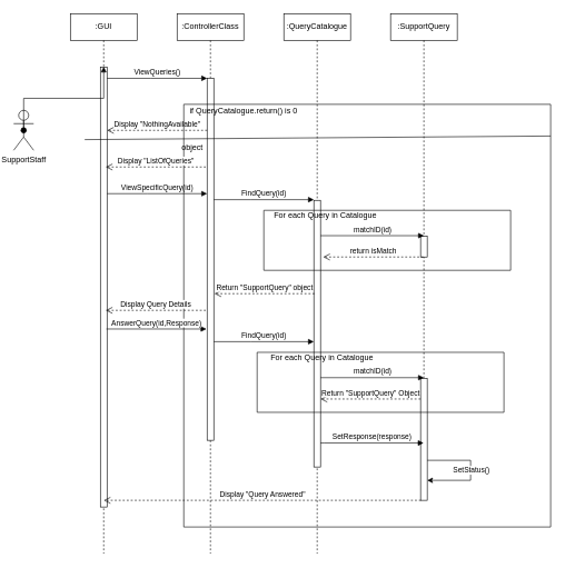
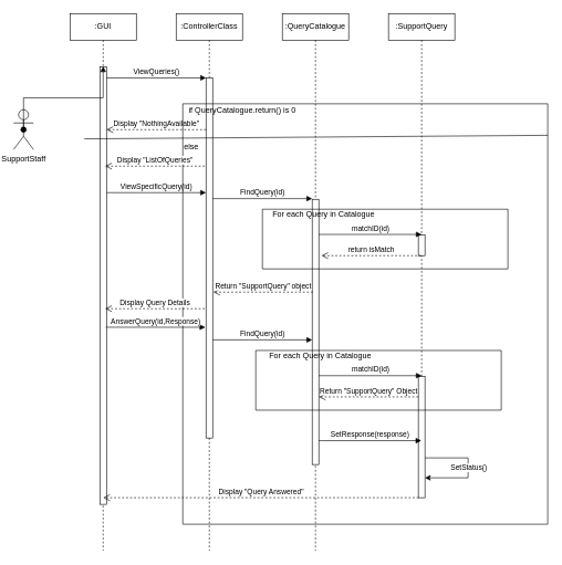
  <mxCell id="0" />
  <mxCell id="1" parent="0" />
  <mxCell id="2" value=":ControllerClass" style="shape=umlLifeline;perimeter=lifelinePerimeter;whiteSpace=wrap;html=1;container=0;dropTarget=0;collapsible=0;recursiveResize=0;outlineConnect=0;portConstraint=eastwest;newEdgeStyle={&quot;edgeStyle&quot;:&quot;elbowEdgeStyle&quot;,&quot;elbow&quot;:&quot;vertical&quot;,&quot;curved&quot;:0,&quot;rounded&quot;:0};" vertex="1" parent="1"><mxGeometry x="265" y="20" width="100" height="810" as="geometry" /></mxCell>
  <mxCell id="3" value="" style="html=1;points=[];perimeter=orthogonalPerimeter;outlineConnect=0;targetShapes=umlLifeline;portConstraint=eastwest;newEdgeStyle={&quot;edgeStyle&quot;:&quot;elbowEdgeStyle&quot;,&quot;elbow&quot;:&quot;vertical&quot;,&quot;curved&quot;:0,&quot;rounded&quot;:0};" vertex="1" parent="2"><mxGeometry x="45" y="97" width="10" height="543" as="geometry" /></mxCell>
  <mxCell id="4" value=":QueryCatalogue" style="shape=umlLifeline;perimeter=lifelinePerimeter;whiteSpace=wrap;html=1;container=0;dropTarget=0;collapsible=0;recursiveResize=0;outlineConnect=0;portConstraint=eastwest;newEdgeStyle={&quot;edgeStyle&quot;:&quot;elbowEdgeStyle&quot;,&quot;elbow&quot;:&quot;vertical&quot;,&quot;curved&quot;:0,&quot;rounded&quot;:0};" vertex="1" parent="1"><mxGeometry x="425" y="20" width="100" height="810" as="geometry" /></mxCell>
  <mxCell id="5" value="" style="html=1;points=[];perimeter=orthogonalPerimeter;outlineConnect=0;targetShapes=umlLifeline;portConstraint=eastwest;newEdgeStyle={&quot;edgeStyle&quot;:&quot;elbowEdgeStyle&quot;,&quot;elbow&quot;:&quot;vertical&quot;,&quot;curved&quot;:0,&quot;rounded&quot;:0};" vertex="1" parent="4"><mxGeometry x="45" y="280" width="10" height="400" as="geometry" /></mxCell>
  <mxCell id="6" value=":SupportQuery" style="shape=umlLifeline;perimeter=lifelinePerimeter;whiteSpace=wrap;html=1;container=0;dropTarget=0;collapsible=0;recursiveResize=0;outlineConnect=0;portConstraint=eastwest;newEdgeStyle={&quot;edgeStyle&quot;:&quot;elbowEdgeStyle&quot;,&quot;elbow&quot;:&quot;vertical&quot;,&quot;curved&quot;:0,&quot;rounded&quot;:0};" vertex="1" parent="1"><mxGeometry x="585" y="20" width="100" height="680" as="geometry" /></mxCell>
  <mxCell id="7" value="" style="html=1;points=[];perimeter=orthogonalPerimeter;outlineConnect=0;targetShapes=umlLifeline;portConstraint=eastwest;newEdgeStyle={&quot;edgeStyle&quot;:&quot;elbowEdgeStyle&quot;,&quot;elbow&quot;:&quot;vertical&quot;,&quot;curved&quot;:0,&quot;rounded&quot;:0};" vertex="1" parent="6"><mxGeometry x="45" y="334" width="10" height="31" as="geometry" /></mxCell>
  <mxCell id="8" value=":GUI" style="shape=umlLifeline;perimeter=lifelinePerimeter;whiteSpace=wrap;html=1;container=0;dropTarget=0;collapsible=0;recursiveResize=0;outlineConnect=0;portConstraint=eastwest;newEdgeStyle={&quot;edgeStyle&quot;:&quot;elbowEdgeStyle&quot;,&quot;elbow&quot;:&quot;vertical&quot;,&quot;curved&quot;:0,&quot;rounded&quot;:0};" vertex="1" parent="1"><mxGeometry x="105" y="20" width="100" height="810" as="geometry" /></mxCell>
  <mxCell id="9" value="" style="html=1;points=[];perimeter=orthogonalPerimeter;outlineConnect=0;targetShapes=umlLifeline;portConstraint=eastwest;newEdgeStyle={&quot;edgeStyle&quot;:&quot;elbowEdgeStyle&quot;,&quot;elbow&quot;:&quot;vertical&quot;,&quot;curved&quot;:0,&quot;rounded&quot;:0};" vertex="1" parent="8"><mxGeometry x="45" y="80" width="10" height="660" as="geometry" /></mxCell>
  <mxCell id="10" value="SupportStaff" style="shape=umlActor;verticalLabelPosition=bottom;verticalAlign=top;html=1;outlineConnect=0;" vertex="1" parent="1"><mxGeometry x="20" y="165" width="30" height="60" as="geometry" /></mxCell>
  <mxCell id="11" value="" style="html=1;verticalAlign=bottom;startArrow=oval;endArrow=block;startSize=8;edgeStyle=elbowEdgeStyle;elbow=vertical;curved=0;rounded=0;exitX=0.5;exitY=0.5;exitDx=0;exitDy=0;exitPerimeter=0;" edge="1" parent="1" source="10"><mxGeometry relative="1" as="geometry"><mxPoint x="95" y="99.5" as="sourcePoint" /><mxPoint x="155" y="99.5" as="targetPoint" /></mxGeometry></mxCell>
  <mxCell id="12" value="ViewQueries()" style="html=1;verticalAlign=bottom;endArrow=block;edgeStyle=elbowEdgeStyle;elbow=vertical;curved=0;rounded=0;" edge="1" parent="1"><mxGeometry relative="1" as="geometry"><mxPoint x="160" y="117" as="sourcePoint" /><Array as="points"><mxPoint x="225" y="117" /></Array><mxPoint x="310" y="117" as="targetPoint" /></mxGeometry></mxCell>
  <mxCell id="13" value="Display &quot;NothingAvailable&quot;" style="html=1;verticalAlign=bottom;endArrow=open;dashed=1;endSize=8;edgeStyle=elbowEdgeStyle;elbow=vertical;curved=0;rounded=0;" edge="1" parent="1"><mxGeometry relative="1" as="geometry"><mxPoint x="160" y="195" as="targetPoint" /><Array as="points" /><mxPoint x="310" y="195" as="sourcePoint" /></mxGeometry></mxCell>
  <mxCell id="14" value="ViewSpecificQuery(id)" style="html=1;verticalAlign=bottom;endArrow=block;edgeStyle=elbowEdgeStyle;elbow=vertical;curved=0;rounded=0;" edge="1" parent="1"><mxGeometry relative="1" as="geometry"><mxPoint x="160" y="290" as="sourcePoint" /><Array as="points"><mxPoint x="220" y="290" /></Array><mxPoint x="310" y="290" as="targetPoint" /></mxGeometry></mxCell>
  <mxCell id="15" value="" style="swimlane;startSize=0;" vertex="1" parent="1"><mxGeometry x="275" y="156" width="550" height="634" as="geometry" /></mxCell>
- <mxCell id="16" value="object" style="text;html=1;whiteSpace=wrap;strokeColor=none;fillColor=none;align=center;verticalAlign=middle;rounded=0;" vertex="1" parent="15"><mxGeometry x="-17" y="50" width="60" height="30" as="geometry" /></mxCell>
+ <mxCell id="16" value="else" style="text;html=1;whiteSpace=wrap;strokeColor=none;fillColor=none;align=center;verticalAlign=middle;rounded=0;" vertex="1" parent="15"><mxGeometry x="-17" y="50" width="60" height="30" as="geometry" /></mxCell>
  <mxCell id="17" value="Return &quot;SupportQuery&quot; object" style="html=1;verticalAlign=bottom;endArrow=open;dashed=1;endSize=8;edgeStyle=elbowEdgeStyle;elbow=vertical;curved=0;rounded=0;" edge="1" parent="15"><mxGeometry relative="1" as="geometry"><mxPoint x="46" y="284" as="targetPoint" /><Array as="points" /><mxPoint x="196" y="284" as="sourcePoint" /></mxGeometry></mxCell>
  <mxCell id="18" value="" style="swimlane;startSize=0;" vertex="1" parent="15"><mxGeometry x="120" y="159" width="370" height="90" as="geometry" /></mxCell>
  <mxCell id="19" value="For each Query in Catalogue" style="text;html=1;whiteSpace=wrap;strokeColor=none;fillColor=none;align=center;verticalAlign=middle;rounded=0;" vertex="1" parent="18"><mxGeometry width="185" height="15" as="geometry" /></mxCell>
  <mxCell id="20" value="return isMatch" style="html=1;verticalAlign=bottom;endArrow=open;dashed=1;endSize=8;edgeStyle=elbowEdgeStyle;elbow=vertical;curved=0;rounded=0;" edge="1" parent="18"><mxGeometry relative="1" as="geometry"><mxPoint x="89" y="70" as="targetPoint" /><Array as="points" /><mxPoint x="239" y="70" as="sourcePoint" /></mxGeometry></mxCell>
  <mxCell id="21" value="if QueryCatalogue.return() is 0" style="text;html=1;whiteSpace=wrap;strokeColor=none;fillColor=none;align=center;verticalAlign=middle;rounded=0;" vertex="1" parent="15"><mxGeometry x="-40" width="260" height="20" as="geometry" /></mxCell>
  <mxCell id="22" value="Display &quot;Query Answered&quot;" style="html=1;verticalAlign=bottom;endArrow=open;dashed=1;endSize=8;edgeStyle=elbowEdgeStyle;elbow=vertical;curved=0;rounded=0;" edge="1" parent="15"><mxGeometry relative="1" as="geometry"><mxPoint x="-120" y="594" as="targetPoint" /><Array as="points" /><mxPoint x="355.5" y="594" as="sourcePoint" /></mxGeometry></mxCell>
  <mxCell id="23" value="" style="endArrow=none;html=1;rounded=0;exitX=1;exitY=0.075;exitDx=0;exitDy=0;exitPerimeter=0;entryX=0.002;entryY=0.376;entryDx=0;entryDy=0;entryPerimeter=0;" edge="1" parent="1" source="15"><mxGeometry width="50" height="50" relative="1" as="geometry"><mxPoint x="876.5" y="210.62" as="sourcePoint" /><mxPoint x="126.5" y="208.92" as="targetPoint" /></mxGeometry></mxCell>
  <mxCell id="24" value="FindQuery(id)" style="html=1;verticalAlign=bottom;endArrow=block;edgeStyle=elbowEdgeStyle;elbow=vertical;curved=0;rounded=0;" edge="1" parent="1"><mxGeometry relative="1" as="geometry"><mxPoint x="320" y="299" as="sourcePoint" /><Array as="points"><mxPoint x="375" y="299" /></Array><mxPoint x="470" y="299" as="targetPoint" /></mxGeometry></mxCell>
  <mxCell id="25" value="matchID(id)" style="html=1;verticalAlign=bottom;endArrow=block;edgeStyle=elbowEdgeStyle;elbow=horizontal;curved=0;rounded=0;" edge="1" parent="1"><mxGeometry relative="1" as="geometry"><mxPoint x="480" y="353" as="sourcePoint" /><Array as="points"><mxPoint x="540" y="353" /></Array><mxPoint x="635" y="353" as="targetPoint" /></mxGeometry></mxCell>
  <mxCell id="26" value="" style="html=1;points=[];perimeter=orthogonalPerimeter;outlineConnect=0;targetShapes=umlLifeline;portConstraint=eastwest;newEdgeStyle={&quot;edgeStyle&quot;:&quot;elbowEdgeStyle&quot;,&quot;elbow&quot;:&quot;vertical&quot;,&quot;curved&quot;:0,&quot;rounded&quot;:0};" vertex="1" parent="1"><mxGeometry x="630" y="567" width="10" height="183" as="geometry" /></mxCell>
  <mxCell id="27" value="" style="swimlane;startSize=0;" vertex="1" parent="1"><mxGeometry x="385" y="528" width="370" height="90" as="geometry" /></mxCell>
  <mxCell id="28" value="For each Query in Catalogue" style="text;html=1;whiteSpace=wrap;strokeColor=none;fillColor=none;align=center;verticalAlign=middle;rounded=0;" vertex="1" parent="27"><mxGeometry x="5" y="1" width="185" height="15" as="geometry" /></mxCell>
  <mxCell id="29" value="Return &quot;SupportQuery&quot; Object" style="html=1;verticalAlign=bottom;endArrow=open;dashed=1;endSize=8;edgeStyle=elbowEdgeStyle;elbow=vertical;curved=0;rounded=0;" edge="1" parent="27"><mxGeometry relative="1" as="geometry"><mxPoint x="95" y="70" as="targetPoint" /><Array as="points" /><mxPoint x="245" y="70" as="sourcePoint" /></mxGeometry></mxCell>
  <mxCell id="30" value="FindQuery(id)" style="html=1;verticalAlign=bottom;endArrow=block;edgeStyle=elbowEdgeStyle;elbow=vertical;curved=0;rounded=0;" edge="1" parent="1"><mxGeometry relative="1" as="geometry"><mxPoint x="320" y="512" as="sourcePoint" /><Array as="points"><mxPoint x="375" y="512" /></Array><mxPoint x="470" y="512" as="targetPoint" /></mxGeometry></mxCell>
  <mxCell id="31" value="matchID(id)" style="html=1;verticalAlign=bottom;endArrow=block;edgeStyle=elbowEdgeStyle;elbow=horizontal;curved=0;rounded=0;" edge="1" parent="1"><mxGeometry relative="1" as="geometry"><mxPoint x="480" y="566" as="sourcePoint" /><Array as="points"><mxPoint x="540" y="566" /></Array><mxPoint x="635" y="566" as="targetPoint" /></mxGeometry></mxCell>
  <mxCell id="32" value="SetResponse(response)" style="html=1;verticalAlign=bottom;endArrow=block;edgeStyle=elbowEdgeStyle;elbow=vertical;curved=0;rounded=0;" edge="1" parent="1"><mxGeometry relative="1" as="geometry"><mxPoint x="480" y="664" as="sourcePoint" /><Array as="points"><mxPoint x="485" y="664" /></Array><mxPoint x="634.5" y="664" as="targetPoint" /></mxGeometry></mxCell>
  <mxCell id="33" value="" style="endArrow=classic;html=1;rounded=0;" edge="1" parent="1" source="26" target="26"><mxGeometry width="50" height="50" relative="1" as="geometry"><mxPoint x="655" y="689.976" as="sourcePoint" /><mxPoint x="665" y="719.988" as="targetPoint" /><Array as="points"><mxPoint x="705" y="690" /><mxPoint x="705" y="720" /></Array></mxGeometry></mxCell>
  <mxCell id="34" value="SetStatus()" style="edgeLabel;html=1;align=center;verticalAlign=middle;resizable=0;points=[];" connectable="0" vertex="1" parent="33"><mxGeometry x="-0.018" relative="1" as="geometry"><mxPoint as="offset" /></mxGeometry></mxCell>
  <mxCell id="35" value="Display &quot;ListOfQueries&quot;" style="html=1;verticalAlign=bottom;endArrow=open;dashed=1;endSize=8;edgeStyle=elbowEdgeStyle;elbow=vertical;curved=0;rounded=0;" edge="1" parent="1"><mxGeometry relative="1" as="geometry"><mxPoint x="158" y="250" as="targetPoint" /><Array as="points" /><mxPoint x="308" y="250" as="sourcePoint" /></mxGeometry></mxCell>
  <mxCell id="36" value="Display Query Details" style="html=1;verticalAlign=bottom;endArrow=open;dashed=1;endSize=8;edgeStyle=elbowEdgeStyle;elbow=horizontal;curved=0;rounded=0;" edge="1" parent="1"><mxGeometry relative="1" as="geometry"><mxPoint x="158" y="465" as="targetPoint" /><Array as="points" /><mxPoint x="308" y="465" as="sourcePoint" /></mxGeometry></mxCell>
  <mxCell id="37" value="AnswerQuery(id,Response)" style="html=1;verticalAlign=bottom;endArrow=block;edgeStyle=elbowEdgeStyle;elbow=vertical;curved=0;rounded=0;" edge="1" parent="1"><mxGeometry relative="1" as="geometry"><mxPoint x="159" y="493" as="sourcePoint" /><Array as="points"><mxPoint x="219" y="493" /></Array><mxPoint x="309" y="493" as="targetPoint" /></mxGeometry></mxCell>
